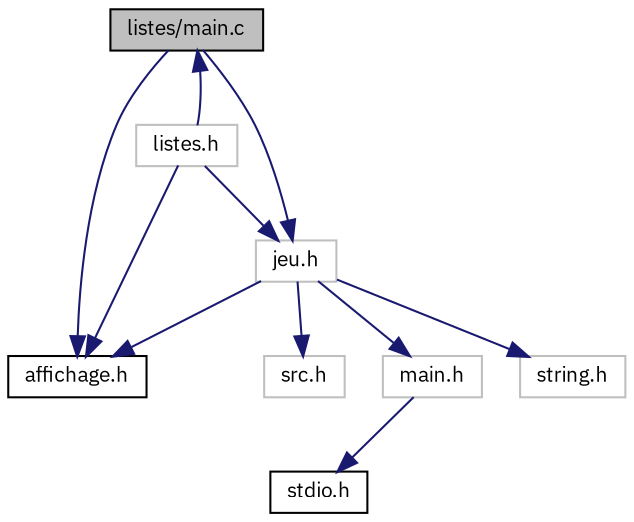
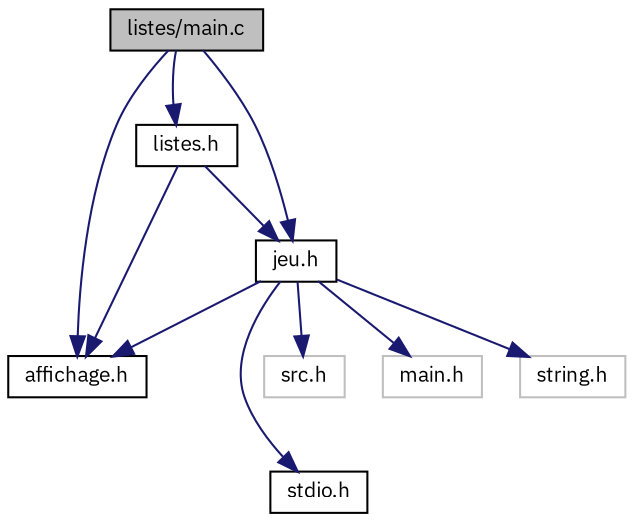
  digraph {
    fontname="IBM Plex Sans"
    node [color=black fillcolor=white fontname="IBM Plex Sans" fontsize=10 shape=record style=filled]
    edge [color=midnightblue fontname="IBM Plex Sans" fontsize=10 labelfontname=Helvetica labelfontsize=10 style=solid]
    n1 [fillcolor=grey75 fontcolor=black height=0.2 label="listes/main.c" width=0.4]
-   n2 [color=grey75 height=0.2 label="jeu.h" width=0.4]
+   n2 [height=0.2 label="jeu.h" width=0.4]
    n3 [height=0.2 label="affichage.h" width=0.4]
-   n4 [color=grey75 height=0.2 label="listes.h" width=0.4]
+   n4 [height=0.2 label="listes.h" width=0.4]
    n5 [height=0.2 label="stdio.h" width=0.4]
    n6 [color=grey75 height=0.2 label="src.h" width=0.4]
    n7 [color=grey75 height=0.2 label="main.h" width=0.4]
    n8 [color=grey75 height=0.2 label="string.h" width=0.4]
    n1 -> n2
    n1 -> n3
-   n4 -> n1
+   n1 -> n4
    n2 -> n3
-   n7 -> n5
+   n2 -> n5
    n2 -> n6
    n2 -> n7
    n2 -> n8
    n4 -> n2
    n4 -> n3
  }
